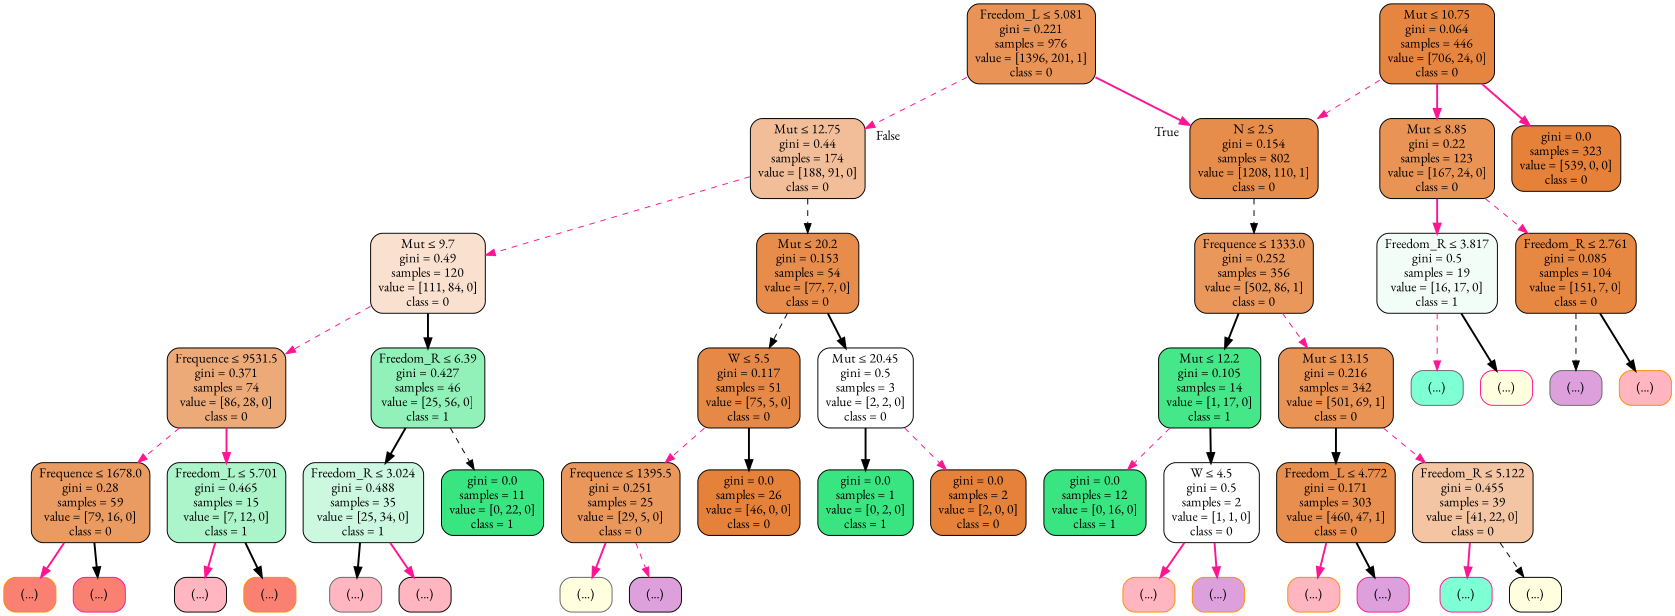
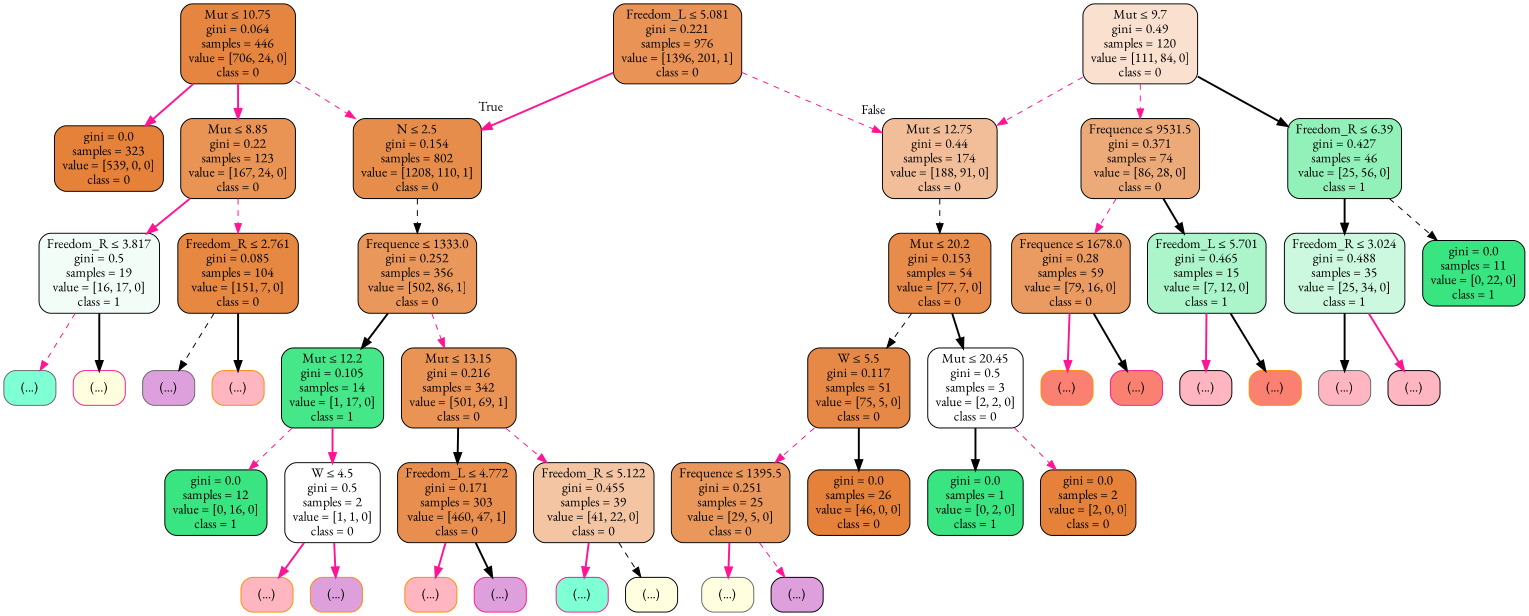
  digraph {
    fontname="EB Garamond"
    node [color=black fillcolor=lightpink fontname="EB Garamond" shape=box style="filled, rounded"]
    edge [color=deeppink fontname="EB Garamond" style=bold]
    n1 [fillcolor="#e99356" label=<Freedom_L &le; 5.081<br/>gini = 0.221<br/>samples = 976<br/>value = [1396, 201, 1]<br/>class = 0>]
    n2 [fillcolor="#e78d4b" label=<N &le; 2.5<br/>gini = 0.154<br/>samples = 802<br/>value = [1208, 110, 1]<br/>class = 0>]
    n3 [fillcolor="#f2be99" label=<Mut &le; 12.75<br/>gini = 0.44<br/>samples = 174<br/>value = [188, 91, 0]<br/>class = 0>]
    n4 [fillcolor="#e9975b" label=<Frequence &le; 1333.0<br/>gini = 0.252<br/>samples = 356<br/>value = [502, 86, 1]<br/>class = 0>]
    n5 [fillcolor="#f9e0cf" label=<Mut &le; 9.7<br/>gini = 0.49<br/>samples = 120<br/>value = [111, 84, 0]<br/>class = 0>]
    n6 [fillcolor="#e78c4b" label=<Mut &le; 20.2<br/>gini = 0.153<br/>samples = 54<br/>value = [77, 7, 0]<br/>class = 0>]
    n7 [fillcolor="#45e788" label=<Mut &le; 12.2<br/>gini = 0.105<br/>samples = 14<br/>value = [1, 17, 0]<br/>class = 1>]
    n8 [fillcolor="#e99355" label=<Mut &le; 13.15<br/>gini = 0.216<br/>samples = 342<br/>value = [501, 69, 1]<br/>class = 0>]
    n9 [fillcolor="#e68540" label=<Mut &le; 10.75<br/>gini = 0.064<br/>samples = 446<br/>value = [706, 24, 0]<br/>class = 0>]
    n10 [fillcolor="#e99355" label=<Mut &le; 8.85<br/>gini = 0.22<br/>samples = 123<br/>value = [167, 24, 0]<br/>class = 0>]
    n11 [fillcolor="#e58139" label=<gini = 0.0<br/>samples = 323<br/>value = [539, 0, 0]<br/>class = 0>]
    n12 [fillcolor="#39e581" label=<gini = 0.0<br/>samples = 12<br/>value = [0, 16, 0]<br/>class = 1>]
    n13 [fillcolor="#ffffff" label=<W &le; 4.5<br/>gini = 0.5<br/>samples = 2<br/>value = [1, 1, 0]<br/>class = 0>]
    n14 [fillcolor="#e88e4e" label=<Freedom_L &le; 4.772<br/>gini = 0.171<br/>samples = 303<br/>value = [460, 47, 1]<br/>class = 0>]
    n15 [fillcolor="#f3c5a3" label=<Freedom_R &le; 5.122<br/>gini = 0.455<br/>samples = 39<br/>value = [41, 22, 0]<br/>class = 0>]
    n16 [color=darkorange label="(...)"]
    n17 [color=darkorange fillcolor=plum label="(...)"]
    n18 [color=darkorange label="(...)"]
    n19 [color=deeppink fillcolor=plum label="(...)"]
    n20 [color=deeppink fillcolor=aquamarine label="(...)"]
    n21 [fillcolor=lightyellow label="(...)"]
    n22 [fillcolor="#e68742" label=<Freedom_R &le; 2.761<br/>gini = 0.085<br/>samples = 104<br/>value = [151, 7, 0]<br/>class = 0>]
    n23 [fillcolor="#f3fdf8" label=<Freedom_R &le; 3.817<br/>gini = 0.5<br/>samples = 19<br/>value = [16, 17, 0]<br/>class = 1>]
    n24 [color=gray40 fillcolor=plum label="(...)"]
    n25 [color=darkorange label="(...)"]
    n26 [color=gray40 fillcolor=aquamarine label="(...)"]
    n27 [color=deeppink fillcolor=lightyellow label="(...)"]
    n28 [fillcolor="#edaa79" label=<Frequence &le; 9531.5<br/>gini = 0.371<br/>samples = 74<br/>value = [86, 28, 0]<br/>class = 0>]
    n29 [fillcolor="#91f1b9" label=<Freedom_R &le; 6.39<br/>gini = 0.427<br/>samples = 46<br/>value = [25, 56, 0]<br/>class = 1>]
    n30 [fillcolor="#e78946" label=<W &le; 5.5<br/>gini = 0.117<br/>samples = 51<br/>value = [75, 5, 0]<br/>class = 0>]
    n31 [fillcolor="#ffffff" label=<Mut &le; 20.45<br/>gini = 0.5<br/>samples = 3<br/>value = [2, 2, 0]<br/>class = 0>]
    n32 [fillcolor="#ea9b61" label=<Frequence &le; 1678.0<br/>gini = 0.28<br/>samples = 59<br/>value = [79, 16, 0]<br/>class = 0>]
    n33 [fillcolor="#acf4ca" label=<Freedom_L &le; 5.701<br/>gini = 0.465<br/>samples = 15<br/>value = [7, 12, 0]<br/>class = 1>]
    n34 [fillcolor="#cbf8de" label=<Freedom_R &le; 3.024<br/>gini = 0.488<br/>samples = 35<br/>value = [25, 34, 0]<br/>class = 1>]
    n35 [fillcolor="#39e581" label=<gini = 0.0<br/>samples = 11<br/>value = [0, 22, 0]<br/>class = 1>]
    n36 [color=darkorange fillcolor=salmon label="(...)"]
    n37 [color=deeppink fillcolor=salmon label="(...)"]
    n38 [label="(...)"]
    n39 [color=darkorange fillcolor=salmon label="(...)"]
    n40 [color=gray40 label="(...)"]
    n41 [label="(...)"]
    n42 [fillcolor="#e9975b" label=<Frequence &le; 1395.5<br/>gini = 0.251<br/>samples = 25<br/>value = [29, 5, 0]<br/>class = 0>]
    n43 [fillcolor="#e58139" label=<gini = 0.0<br/>samples = 26<br/>value = [46, 0, 0]<br/>class = 0>]
    n44 [fillcolor="#39e581" label=<gini = 0.0<br/>samples = 1<br/>value = [0, 2, 0]<br/>class = 1>]
    n45 [fillcolor="#e58139" label=<gini = 0.0<br/>samples = 2<br/>value = [2, 0, 0]<br/>class = 0>]
    n46 [color=gray40 fillcolor=lightyellow label="(...)"]
    n47 [fillcolor=plum label="(...)"]
    n1 -> n2 [headlabel=True labelangle=45 labeldistance=2.5]
    n1 -> n3 [headlabel=False labelangle=-45 labeldistance=2.5 style=dashed]
    n2 -> n4 [color=black style=dashed]
-   n3 -> n5 [style=dashed]
+   n5 -> n3 [style=dashed]
    n3 -> n6 [color=black style=dashed]
    n4 -> n7 [color=black]
    n4 -> n8 [style=dashed]
    n5 -> n28 [style=dashed]
    n5 -> n29 [color=black]
    n6 -> n30 [color=black style=dashed]
    n6 -> n31 [color=black]
    n7 -> n12 [style=dashed]
-   n7 -> n13 [color=black]
+   n7 -> n13
    n8 -> n14 [color=black]
    n8 -> n15 [style=dashed]
    n9 -> n2 [style=dashed]
    n9 -> n10
    n9 -> n11
    n10 -> n22 [style=dashed]
    n10 -> n23
    n13 -> n16
    n13 -> n17
    n14 -> n18
    n14 -> n19 [color=black]
    n15 -> n20
    n15 -> n21 [color=black style=dashed]
    n22 -> n24 [color=black style=dashed]
    n22 -> n25 [color=black]
    n23 -> n26 [style=dashed]
    n23 -> n27 [color=black]
    n28 -> n32 [style=dashed]
-   n28 -> n33
+   n28 -> n33 [color=black]
    n29 -> n34 [color=black]
    n29 -> n35 [color=black style=dashed]
    n30 -> n42 [style=dashed]
    n30 -> n43 [color=black]
    n31 -> n44 [color=black]
    n31 -> n45 [style=dashed]
    n32 -> n36
    n32 -> n37 [color=black]
    n33 -> n38
    n33 -> n39 [color=black]
    n34 -> n40 [color=black]
    n34 -> n41
    n42 -> n46
    n42 -> n47 [style=dashed]
  }
